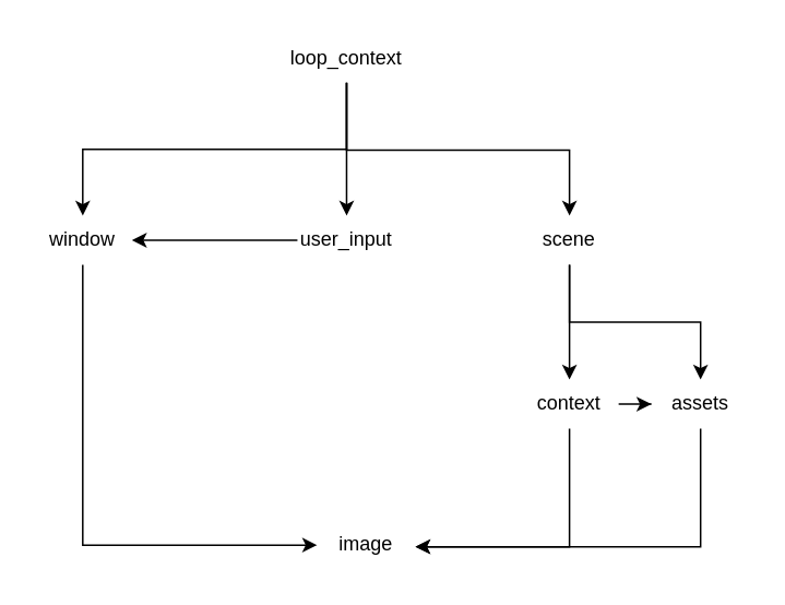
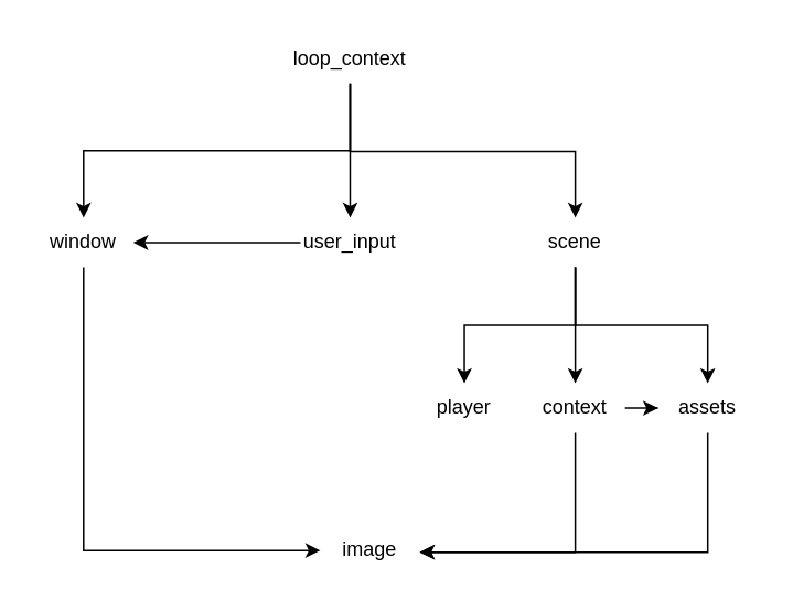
  <mxCell id="0" />
  <mxCell id="1" parent="0" />
  <mxCell id="2" style="edgeStyle=orthogonalEdgeStyle;rounded=0;orthogonalLoop=1;jettySize=auto;html=1;exitX=0.5;exitY=1;exitDx=0;exitDy=0;" edge="1" parent="1" source="5" target="7"><mxGeometry relative="1" as="geometry" /></mxCell>
  <mxCell id="3" style="edgeStyle=orthogonalEdgeStyle;rounded=0;orthogonalLoop=1;jettySize=auto;html=1;exitX=0.5;exitY=1;exitDx=0;exitDy=0;" edge="1" parent="1" source="5" target="20"><mxGeometry relative="1" as="geometry" /></mxCell>
  <mxCell id="4" style="edgeStyle=orthogonalEdgeStyle;rounded=0;orthogonalLoop=1;jettySize=auto;html=1;" edge="1" parent="1" source="5" target="11"><mxGeometry relative="1" as="geometry"><Array as="points"><mxPoint x="211" y="91" /><mxPoint x="347" y="91" /></Array></mxGeometry></mxCell>
  <mxCell id="5" value="loop_context" style="text;strokeColor=none;align=center;fillColor=none;html=1;verticalAlign=middle;whiteSpace=wrap;rounded=0;" vertex="1" parent="1"><mxGeometry x="181" y="20" width="60" height="30" as="geometry" /></mxCell>
  <mxCell id="6" style="edgeStyle=orthogonalEdgeStyle;rounded=0;orthogonalLoop=1;jettySize=auto;html=1;" edge="1" parent="1" source="7" target="17"><mxGeometry relative="1" as="geometry"><Array as="points"><mxPoint x="50" y="332" /></Array></mxGeometry></mxCell>
  <mxCell id="7" value="window" style="text;strokeColor=none;align=center;fillColor=none;html=1;verticalAlign=middle;whiteSpace=wrap;rounded=0;" vertex="1" parent="1"><mxGeometry x="20" y="131" width="60" height="30" as="geometry" /></mxCell>
  <mxCell id="8" style="edgeStyle=orthogonalEdgeStyle;rounded=0;orthogonalLoop=1;jettySize=auto;html=1;exitX=0.5;exitY=1;exitDx=0;exitDy=0;" edge="1" parent="1" source="11" target="16"><mxGeometry relative="1" as="geometry"><mxPoint x="259" y="231" as="targetPoint" /></mxGeometry></mxCell>
+ <mxCell id="9" style="edgeStyle=orthogonalEdgeStyle;rounded=0;orthogonalLoop=1;jettySize=auto;html=1;exitX=0.5;exitY=1;exitDx=0;exitDy=0;" edge="1" parent="1" source="11" target="18"><mxGeometry relative="1" as="geometry" /></mxCell>
  <mxCell id="10" style="edgeStyle=orthogonalEdgeStyle;rounded=0;orthogonalLoop=1;jettySize=auto;html=1;exitX=0.5;exitY=1;exitDx=0;exitDy=0;" edge="1" parent="1" source="11" target="13"><mxGeometry relative="1" as="geometry" /></mxCell>
  <mxCell id="11" value="scene" style="text;strokeColor=none;align=center;fillColor=none;html=1;verticalAlign=middle;whiteSpace=wrap;rounded=0;" vertex="1" parent="1"><mxGeometry x="317" y="131" width="60" height="30" as="geometry" /></mxCell>
  <mxCell id="12" style="edgeStyle=orthogonalEdgeStyle;rounded=0;orthogonalLoop=1;jettySize=auto;html=1;" edge="1" parent="1" source="13" target="17"><mxGeometry relative="1" as="geometry"><Array as="points"><mxPoint x="427" y="333" /></Array></mxGeometry></mxCell>
  <mxCell id="13" value="assets" style="text;strokeColor=none;align=center;fillColor=none;html=1;verticalAlign=middle;whiteSpace=wrap;rounded=0;" vertex="1" parent="1"><mxGeometry x="397" y="231" width="60" height="30" as="geometry" /></mxCell>
  <mxCell id="14" style="edgeStyle=orthogonalEdgeStyle;rounded=0;orthogonalLoop=1;jettySize=auto;html=1;" edge="1" parent="1" source="16" target="13"><mxGeometry relative="1" as="geometry" /></mxCell>
  <mxCell id="15" style="edgeStyle=orthogonalEdgeStyle;rounded=0;orthogonalLoop=1;jettySize=auto;html=1;" edge="1" parent="1" source="16" target="17"><mxGeometry relative="1" as="geometry"><Array as="points"><mxPoint x="347" y="333" /></Array></mxGeometry></mxCell>
  <mxCell id="16" value="context" style="text;strokeColor=none;align=center;fillColor=none;html=1;verticalAlign=middle;whiteSpace=wrap;rounded=0;" vertex="1" parent="1"><mxGeometry x="317" y="231" width="60" height="30" as="geometry" /></mxCell>
  <mxCell id="17" value="image" style="text;strokeColor=none;align=center;fillColor=none;html=1;verticalAlign=middle;whiteSpace=wrap;rounded=0;" vertex="1" parent="1"><mxGeometry x="193" y="317" width="60" height="30" as="geometry" /></mxCell>
+ <mxCell id="18" value="player" style="text;strokeColor=none;align=center;fillColor=none;html=1;verticalAlign=middle;whiteSpace=wrap;rounded=0;" vertex="1" parent="1"><mxGeometry x="250" y="231" width="60" height="30" as="geometry" /></mxCell>
  <mxCell id="19" style="edgeStyle=orthogonalEdgeStyle;rounded=0;orthogonalLoop=1;jettySize=auto;html=1;" edge="1" parent="1" source="20" target="7"><mxGeometry relative="1" as="geometry" /></mxCell>
  <mxCell id="20" value="user_input" style="text;strokeColor=none;align=center;fillColor=none;html=1;verticalAlign=middle;whiteSpace=wrap;rounded=0;" vertex="1" parent="1"><mxGeometry x="181" y="131" width="60" height="30" as="geometry" /></mxCell>
